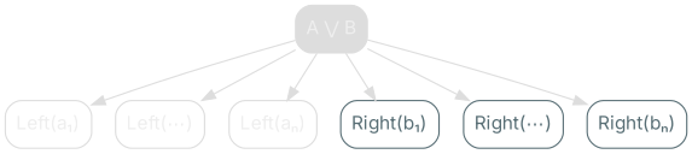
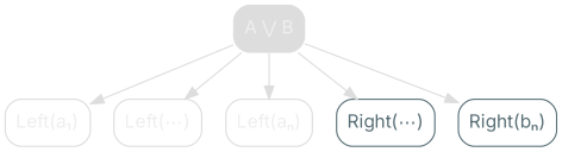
  digraph {
    node [color="#dddddd" fillcolor="#ffffff" fontcolor="#eeeeee" fontname="Inter,Arial" shape=rectangle style="rounded,filled"]
    edge [color="#dddddd" fillcolor="#dddddd" fontcolor="#000000" fontname="Inter,Arial" fontsize=11]
    n1 [fillcolor="#dddddd" label="A ⋁ B"]
    n2 [label="Left(a₁)"]
    n3 [label="Left(⋯)"]
    n4 [label="Left(aₙ)"]
-   n5 [color="#586E75" fontcolor="#586E75" label="Right(b₁)"]
    n6 [color="#586E75" fontcolor="#586E75" label="Right(⋯)"]
    n7 [color="#586E75" fontcolor="#586E75" label="Right(bₙ)"]
    n1 -> n2
    n1 -> n3
    n1 -> n4
-   n1 -> n5
    n1 -> n6
    n1 -> n7
  }
